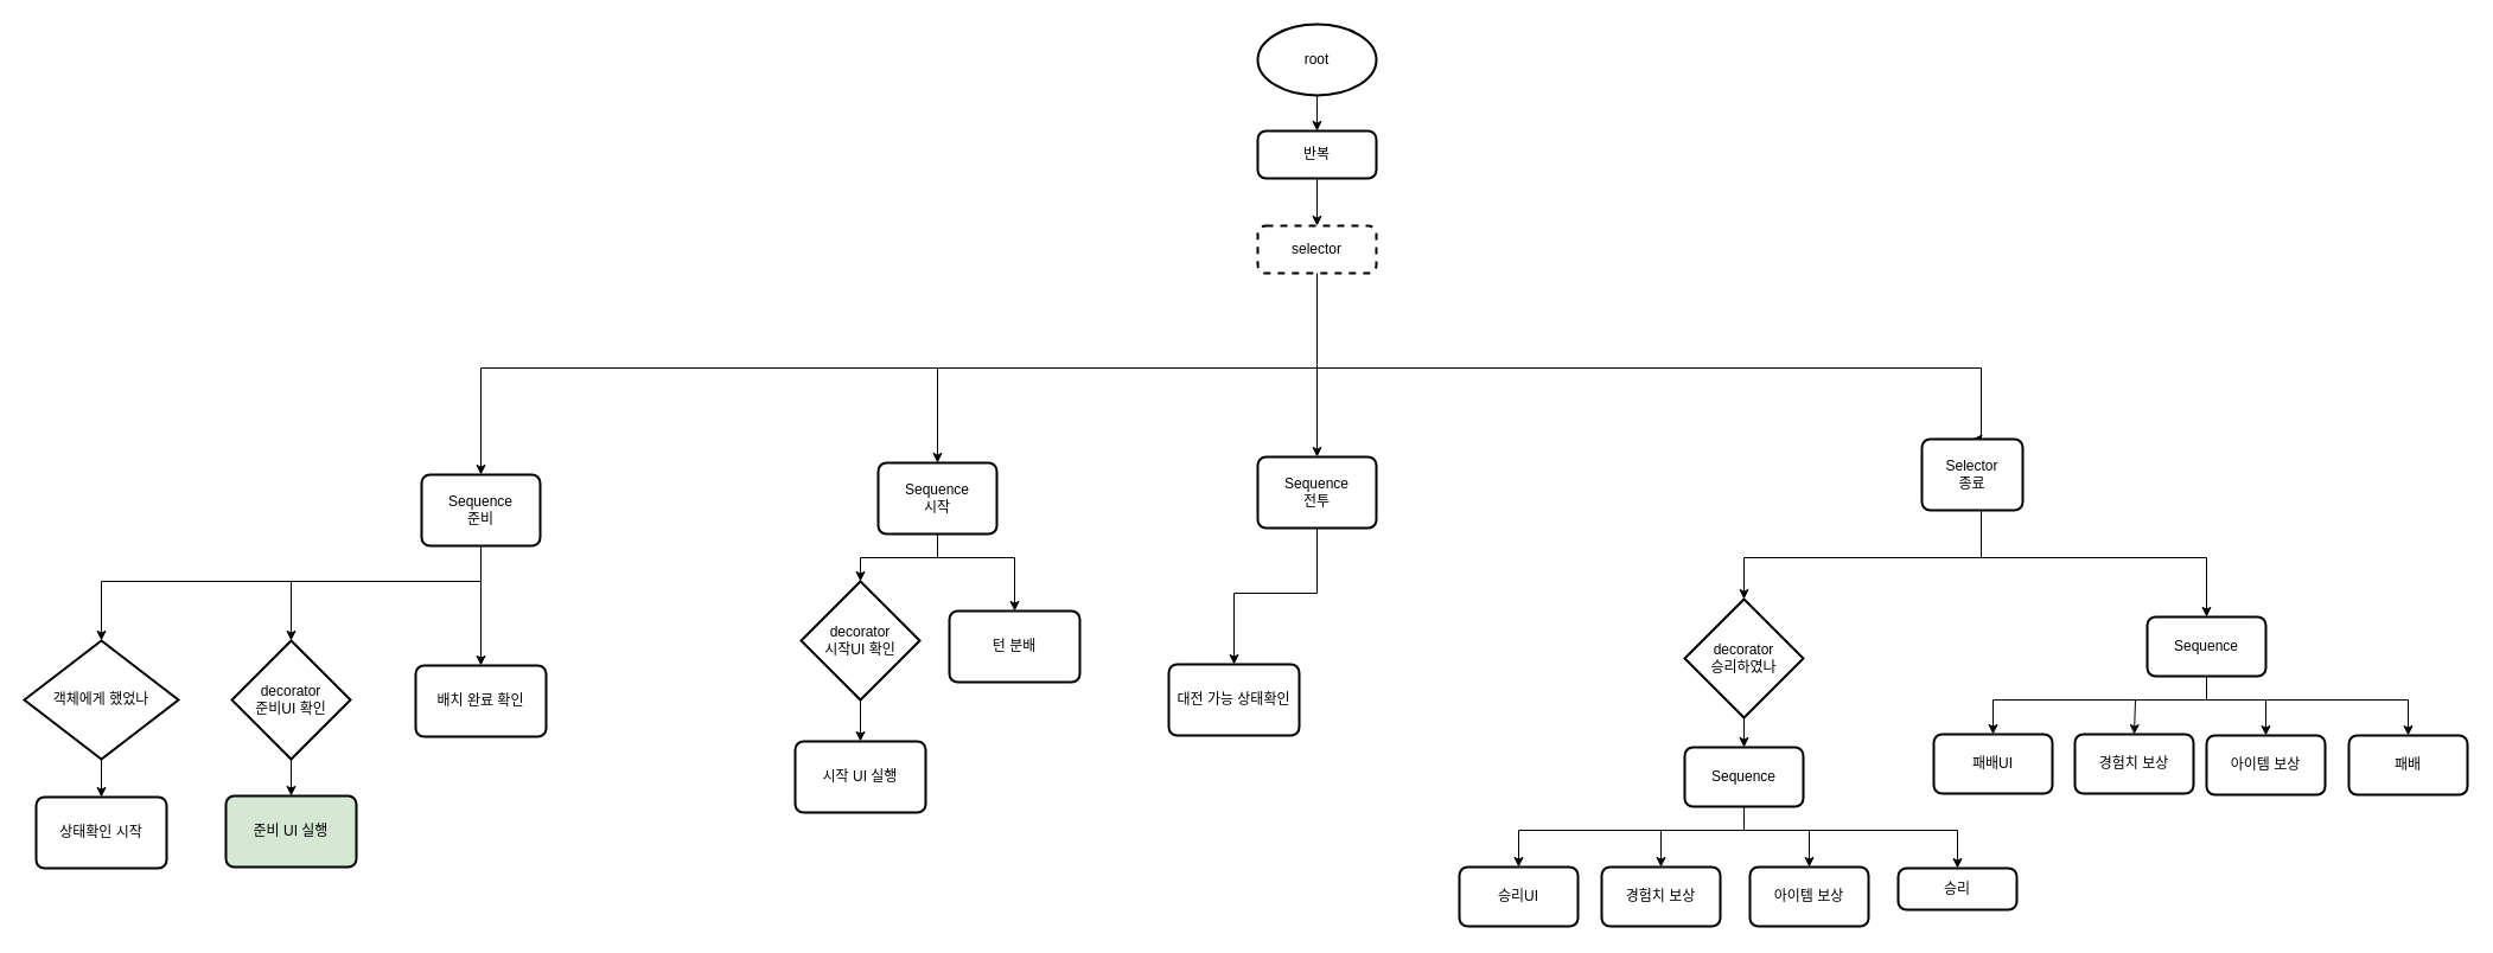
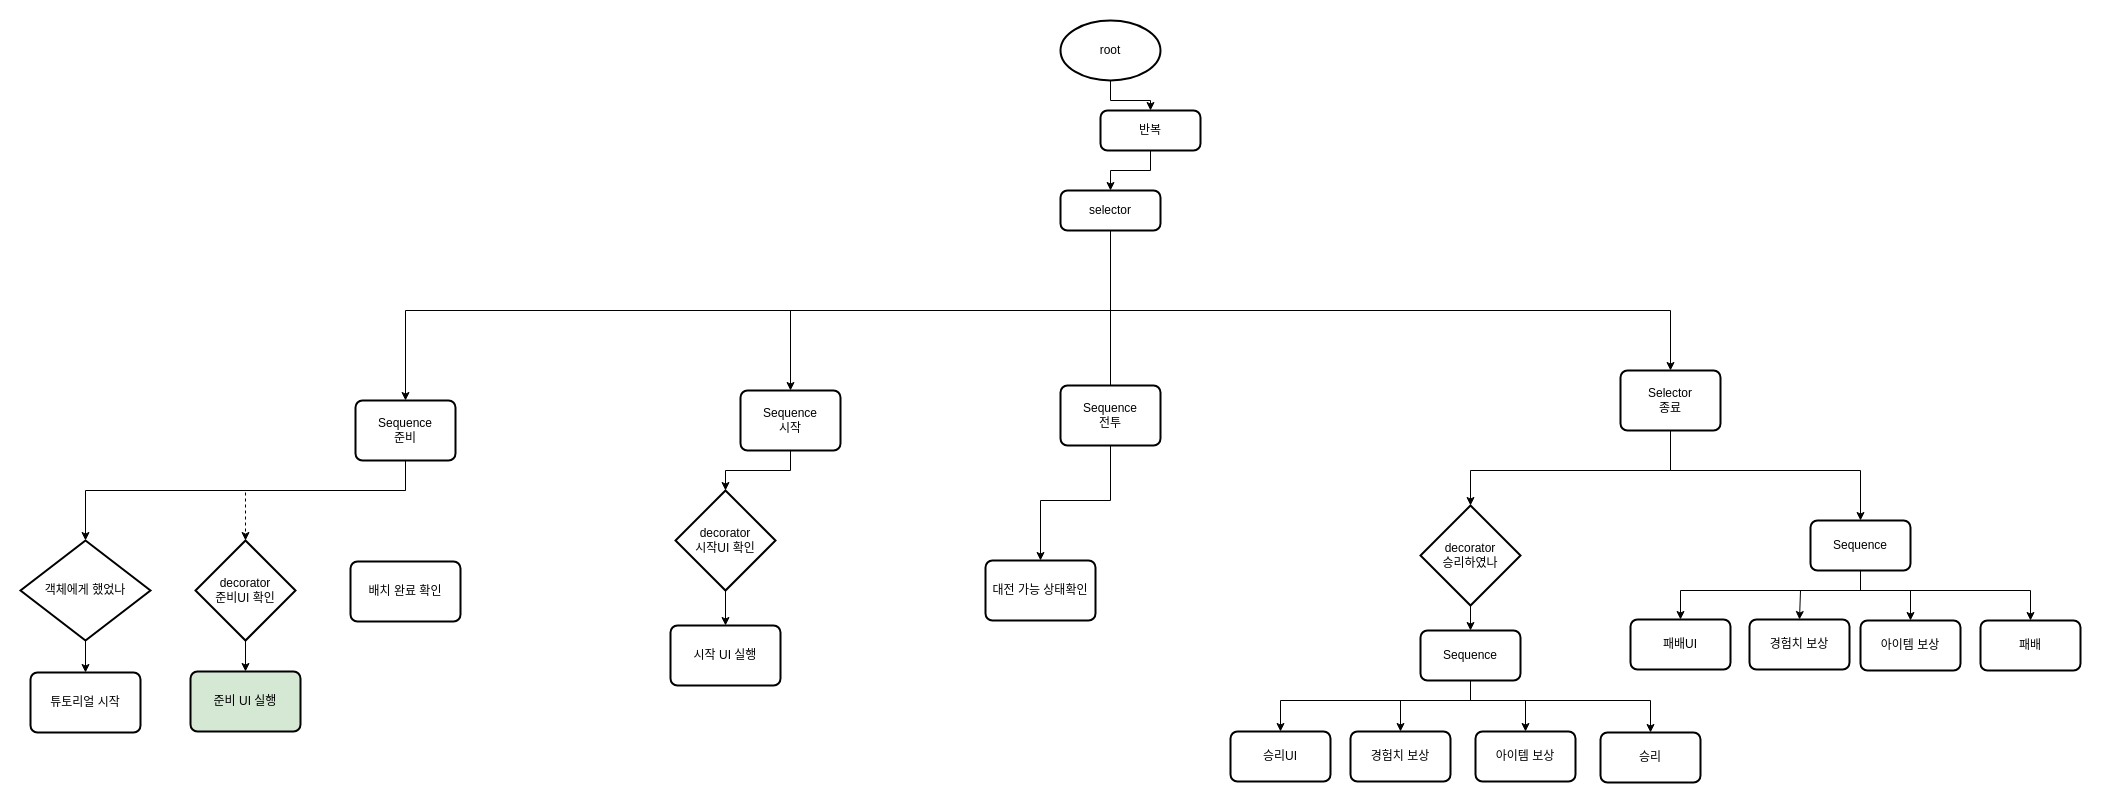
  <mxCell id="0" />
  <mxCell id="1" parent="0" />
  <mxCell id="2" style="edgeStyle=orthogonalEdgeStyle;rounded=0;orthogonalLoop=1;jettySize=auto;html=1;entryX=0.5;entryY=0;entryDx=0;entryDy=0;" parent="1" source="3" target="10" edge="1"><mxGeometry relative="1" as="geometry" /></mxCell>
  <mxCell id="3" value="root" style="strokeWidth=2;html=1;shape=mxgraph.flowchart.start_1;whiteSpace=wrap;" parent="1" vertex="1"><mxGeometry x="1060" y="20" width="100" height="60" as="geometry" /></mxCell>
- <mxCell id="4" style="edgeStyle=orthogonalEdgeStyle;rounded=0;orthogonalLoop=1;jettySize=auto;html=1;entryX=0.5;entryY=0;entryDx=0;entryDy=0;" parent="1" source="8" target="12" edge="1"><mxGeometry relative="1" as="geometry" /></mxCell>
+ <mxCell id="4" style="edgeStyle=orthogonalEdgeStyle;rounded=0;orthogonalLoop=1;jettySize=auto;html=1;entryX=0.5;entryY=0;entryDx=0;entryDy=0;endArrow=none;" parent="1" source="8" target="12" edge="1"><mxGeometry relative="1" as="geometry" /></mxCell>
  <mxCell id="5" style="edgeStyle=orthogonalEdgeStyle;rounded=0;orthogonalLoop=1;jettySize=auto;html=1;entryX=0.5;entryY=0;entryDx=0;entryDy=0;" parent="1" source="8" target="32" edge="1"><mxGeometry relative="1" as="geometry"><Array as="points"><mxPoint x="1110" y="310" /><mxPoint x="405" y="310" /></Array></mxGeometry></mxCell>
  <mxCell id="6" style="edgeStyle=orthogonalEdgeStyle;rounded=0;orthogonalLoop=1;jettySize=auto;html=1;entryX=0.5;entryY=0;entryDx=0;entryDy=0;" parent="1" source="8" target="22" edge="1"><mxGeometry relative="1" as="geometry"><Array as="points"><mxPoint x="1110" y="310" /><mxPoint x="1670" y="310" /></Array></mxGeometry></mxCell>
  <mxCell id="7" style="edgeStyle=orthogonalEdgeStyle;rounded=0;orthogonalLoop=1;jettySize=auto;html=1;entryX=0.5;entryY=0;entryDx=0;entryDy=0;" parent="1" source="8" target="16" edge="1"><mxGeometry relative="1" as="geometry"><Array as="points"><mxPoint x="1110" y="310" /><mxPoint x="790" y="310" /></Array></mxGeometry></mxCell>
- <mxCell id="8" value="selector" style="rounded=1;whiteSpace=wrap;html=1;absoluteArcSize=1;arcSize=14;strokeWidth=2;dashed=1;" parent="1" vertex="1"><mxGeometry x="1060" y="190" width="100" height="40" as="geometry" /></mxCell>
+ <mxCell id="8" value="selector" style="rounded=1;whiteSpace=wrap;html=1;absoluteArcSize=1;arcSize=14;strokeWidth=2;" parent="1" vertex="1"><mxGeometry x="1060" y="190" width="100" height="40" as="geometry" /></mxCell>
  <mxCell id="9" style="edgeStyle=orthogonalEdgeStyle;rounded=0;orthogonalLoop=1;jettySize=auto;html=1;entryX=0.5;entryY=0;entryDx=0;entryDy=0;" parent="1" source="10" target="8" edge="1"><mxGeometry relative="1" as="geometry" /></mxCell>
- <mxCell id="10" value="반복" style="rounded=1;whiteSpace=wrap;html=1;absoluteArcSize=1;arcSize=14;strokeWidth=2;" parent="1" vertex="1"><mxGeometry x="1060" y="110" width="100" height="40" as="geometry" /></mxCell>
+ <mxCell id="10" value="반복" style="rounded=1;whiteSpace=wrap;html=1;absoluteArcSize=1;arcSize=14;strokeWidth=2;" parent="1" vertex="1"><mxGeometry x="1100" y="110" width="100" height="40" as="geometry" /></mxCell>
  <mxCell id="11" style="edgeStyle=orthogonalEdgeStyle;rounded=0;orthogonalLoop=1;jettySize=auto;html=1;" parent="1" source="12" target="13" edge="1"><mxGeometry relative="1" as="geometry"><Array as="points"><mxPoint x="1110" y="500" /><mxPoint x="1040" y="500" /></Array></mxGeometry></mxCell>
  <mxCell id="12" value="Sequence&lt;br&gt;전투" style="rounded=1;whiteSpace=wrap;html=1;absoluteArcSize=1;arcSize=14;strokeWidth=2;" parent="1" vertex="1"><mxGeometry x="1060" y="385" width="100" height="60" as="geometry" /></mxCell>
  <mxCell id="13" value="대전 가능 상태확인" style="rounded=1;whiteSpace=wrap;html=1;absoluteArcSize=1;arcSize=14;strokeWidth=2;" parent="1" vertex="1"><mxGeometry x="985" y="560" width="110" height="60" as="geometry" /></mxCell>
  <mxCell id="14" style="edgeStyle=orthogonalEdgeStyle;rounded=0;orthogonalLoop=1;jettySize=auto;html=1;" parent="1" source="16" target="49" edge="1"><mxGeometry relative="1" as="geometry" /></mxCell>
- <mxCell id="15" style="edgeStyle=orthogonalEdgeStyle;rounded=0;orthogonalLoop=1;jettySize=auto;html=1;entryX=0.5;entryY=0;entryDx=0;entryDy=0;" parent="1" source="16" target="28" edge="1"><mxGeometry relative="1" as="geometry"><Array as="points"><mxPoint x="790" y="470" /><mxPoint x="855" y="470" /></Array></mxGeometry></mxCell>
  <mxCell id="16" value="Sequence&lt;br&gt;시작" style="rounded=1;whiteSpace=wrap;html=1;absoluteArcSize=1;arcSize=14;strokeWidth=2;" parent="1" vertex="1"><mxGeometry x="740" y="390" width="100" height="60" as="geometry" /></mxCell>
- <mxCell id="17" value="상태확인 시작" style="rounded=1;whiteSpace=wrap;html=1;absoluteArcSize=1;arcSize=14;strokeWidth=2;" parent="1" vertex="1"><mxGeometry x="30" y="672" width="110" height="60" as="geometry" /></mxCell>
+ <mxCell id="17" value="튜토리얼 시작" style="rounded=1;whiteSpace=wrap;html=1;absoluteArcSize=1;arcSize=14;strokeWidth=2;" parent="1" vertex="1"><mxGeometry x="30" y="672" width="110" height="60" as="geometry" /></mxCell>
  <mxCell id="18" style="edgeStyle=orthogonalEdgeStyle;rounded=0;orthogonalLoop=1;jettySize=auto;html=1;" parent="1" source="19" target="17" edge="1"><mxGeometry relative="1" as="geometry" /></mxCell>
  <mxCell id="19" value="객체에게 했었나" style="strokeWidth=2;html=1;shape=mxgraph.flowchart.decision;whiteSpace=wrap;" parent="1" vertex="1"><mxGeometry x="20" y="540" width="130" height="100" as="geometry" /></mxCell>
  <mxCell id="20" style="edgeStyle=orthogonalEdgeStyle;rounded=0;orthogonalLoop=1;jettySize=auto;html=1;entryX=0.5;entryY=0;entryDx=0;entryDy=0;entryPerimeter=0;" parent="1" source="22" target="24" edge="1"><mxGeometry relative="1" as="geometry"><Array as="points"><mxPoint x="1670" y="470" /><mxPoint x="1470" y="470" /></Array></mxGeometry></mxCell>
  <mxCell id="21" style="edgeStyle=orthogonalEdgeStyle;rounded=0;orthogonalLoop=1;jettySize=auto;html=1;entryX=0.5;entryY=0;entryDx=0;entryDy=0;" parent="1" source="22" target="42" edge="1"><mxGeometry relative="1" as="geometry"><Array as="points"><mxPoint x="1670" y="470" /><mxPoint x="1860" y="470" /></Array></mxGeometry></mxCell>
- <mxCell id="22" value="Selector&lt;br&gt;종료" style="rounded=1;whiteSpace=wrap;html=1;absoluteArcSize=1;arcSize=14;strokeWidth=2;" parent="1" vertex="1"><mxGeometry x="1620" y="370" width="85" height="60" as="geometry" /></mxCell>
+ <mxCell id="22" value="Selector&lt;br&gt;종료" style="rounded=1;whiteSpace=wrap;html=1;absoluteArcSize=1;arcSize=14;strokeWidth=2;" parent="1" vertex="1"><mxGeometry x="1620" y="370" width="100" height="60" as="geometry" /></mxCell>
  <mxCell id="23" style="edgeStyle=orthogonalEdgeStyle;rounded=0;orthogonalLoop=1;jettySize=auto;html=1;entryX=0.5;entryY=0;entryDx=0;entryDy=0;" parent="1" source="24" target="47" edge="1"><mxGeometry relative="1" as="geometry" /></mxCell>
  <mxCell id="24" value="decorator&lt;br&gt;승리하였나" style="strokeWidth=2;html=1;shape=mxgraph.flowchart.decision;whiteSpace=wrap;" parent="1" vertex="1"><mxGeometry x="1420" y="505" width="100" height="100" as="geometry" /></mxCell>
  <mxCell id="25" value="아이템 보상" style="rounded=1;whiteSpace=wrap;html=1;absoluteArcSize=1;arcSize=14;strokeWidth=2;" parent="1" vertex="1"><mxGeometry x="1475" y="731" width="100" height="50" as="geometry" /></mxCell>
  <mxCell id="26" value="경험치 보상" style="rounded=1;whiteSpace=wrap;html=1;absoluteArcSize=1;arcSize=14;strokeWidth=2;" parent="1" vertex="1"><mxGeometry x="1350" y="731" width="100" height="50" as="geometry" /></mxCell>
  <mxCell id="27" value="패배UI" style="rounded=1;whiteSpace=wrap;html=1;absoluteArcSize=1;arcSize=14;strokeWidth=2;" parent="1" vertex="1"><mxGeometry x="1630" y="619" width="100" height="50" as="geometry" /></mxCell>
- <mxCell id="28" value="턴 분배" style="rounded=1;whiteSpace=wrap;html=1;absoluteArcSize=1;arcSize=14;strokeWidth=2;" parent="1" vertex="1"><mxGeometry x="800" y="515" width="110" height="60" as="geometry" /></mxCell>
- <mxCell id="29" style="edgeStyle=orthogonalEdgeStyle;rounded=0;orthogonalLoop=1;jettySize=auto;html=1;entryX=0.5;entryY=0;entryDx=0;entryDy=0;" parent="1" source="32" target="35" edge="1"><mxGeometry relative="1" as="geometry" /></mxCell>
- <mxCell id="30" style="edgeStyle=orthogonalEdgeStyle;rounded=0;orthogonalLoop=1;jettySize=auto;html=1;entryX=0.5;entryY=0;entryDx=0;entryDy=0;entryPerimeter=0;" parent="1" source="32" target="51" edge="1"><mxGeometry relative="1" as="geometry"><Array as="points"><mxPoint x="405" y="490" /><mxPoint x="245" y="490" /></Array></mxGeometry></mxCell>
+ <mxCell id="30" style="edgeStyle=orthogonalEdgeStyle;rounded=0;orthogonalLoop=1;jettySize=auto;html=1;entryX=0.5;entryY=0;entryDx=0;entryDy=0;entryPerimeter=0;dashed=1;" parent="1" source="32" target="51" edge="1"><mxGeometry relative="1" as="geometry"><Array as="points"><mxPoint x="405" y="490" /><mxPoint x="245" y="490" /></Array></mxGeometry></mxCell>
  <mxCell id="31" style="edgeStyle=orthogonalEdgeStyle;rounded=0;orthogonalLoop=1;jettySize=auto;html=1;entryX=0.5;entryY=0;entryDx=0;entryDy=0;entryPerimeter=0;" parent="1" source="32" target="19" edge="1"><mxGeometry relative="1" as="geometry"><Array as="points"><mxPoint x="405" y="490" /><mxPoint x="85" y="490" /></Array></mxGeometry></mxCell>
  <mxCell id="32" value="Sequence&lt;br&gt;준비" style="rounded=1;whiteSpace=wrap;html=1;absoluteArcSize=1;arcSize=14;strokeWidth=2;" parent="1" vertex="1"><mxGeometry x="355" y="400" width="100" height="60" as="geometry" /></mxCell>
  <mxCell id="33" value="준비 UI 실행" style="rounded=1;whiteSpace=wrap;html=1;absoluteArcSize=1;arcSize=14;strokeWidth=2;fillColor=#d5e8d4;" parent="1" vertex="1"><mxGeometry x="190" y="671" width="110" height="60" as="geometry" /></mxCell>
  <mxCell id="34" value="시작 UI 실행" style="rounded=1;whiteSpace=wrap;html=1;absoluteArcSize=1;arcSize=14;strokeWidth=2;" parent="1" vertex="1"><mxGeometry x="670" y="625" width="110" height="60" as="geometry" /></mxCell>
  <mxCell id="35" value="배치 완료 확인" style="rounded=1;whiteSpace=wrap;html=1;absoluteArcSize=1;arcSize=14;strokeWidth=2;" parent="1" vertex="1"><mxGeometry x="350" y="561" width="110" height="60" as="geometry" /></mxCell>
  <mxCell id="36" value="승리UI" style="rounded=1;whiteSpace=wrap;html=1;absoluteArcSize=1;arcSize=14;strokeWidth=2;" parent="1" vertex="1"><mxGeometry x="1230" y="731" width="100" height="50" as="geometry" /></mxCell>
  <mxCell id="37" value="패배" style="rounded=1;whiteSpace=wrap;html=1;absoluteArcSize=1;arcSize=14;strokeWidth=2;" parent="1" vertex="1"><mxGeometry x="1980" y="620" width="100" height="50" as="geometry" /></mxCell>
  <mxCell id="38" style="edgeStyle=orthogonalEdgeStyle;rounded=0;orthogonalLoop=1;jettySize=auto;html=1;entryX=0.5;entryY=0;entryDx=0;entryDy=0;" parent="1" source="42" target="53" edge="1"><mxGeometry relative="1" as="geometry"><Array as="points"><mxPoint x="1860" y="590" /><mxPoint x="1800" y="590" /></Array></mxGeometry></mxCell>
  <mxCell id="39" style="edgeStyle=orthogonalEdgeStyle;rounded=0;orthogonalLoop=1;jettySize=auto;html=1;" parent="1" source="42" target="54" edge="1"><mxGeometry relative="1" as="geometry"><Array as="points"><mxPoint x="1860" y="590" /><mxPoint x="1910" y="590" /></Array></mxGeometry></mxCell>
  <mxCell id="40" style="edgeStyle=orthogonalEdgeStyle;rounded=0;orthogonalLoop=1;jettySize=auto;html=1;entryX=0.5;entryY=0;entryDx=0;entryDy=0;" parent="1" source="42" target="37" edge="1"><mxGeometry relative="1" as="geometry"><Array as="points"><mxPoint x="1860" y="590" /><mxPoint x="2030" y="590" /></Array></mxGeometry></mxCell>
  <mxCell id="41" style="edgeStyle=orthogonalEdgeStyle;rounded=0;orthogonalLoop=1;jettySize=auto;html=1;entryX=0.5;entryY=0;entryDx=0;entryDy=0;" parent="1" source="42" target="27" edge="1"><mxGeometry relative="1" as="geometry"><Array as="points"><mxPoint x="1860" y="590" /><mxPoint x="1680" y="590" /></Array></mxGeometry></mxCell>
  <mxCell id="42" value="Sequence" style="rounded=1;whiteSpace=wrap;html=1;absoluteArcSize=1;arcSize=14;strokeWidth=2;" parent="1" vertex="1"><mxGeometry x="1810" y="520" width="100" height="50" as="geometry" /></mxCell>
  <mxCell id="43" style="edgeStyle=orthogonalEdgeStyle;rounded=0;orthogonalLoop=1;jettySize=auto;html=1;entryX=0.5;entryY=0;entryDx=0;entryDy=0;" parent="1" source="47" target="36" edge="1"><mxGeometry relative="1" as="geometry"><Array as="points"><mxPoint x="1470" y="700" /><mxPoint x="1280" y="700" /></Array></mxGeometry></mxCell>
  <mxCell id="44" style="edgeStyle=orthogonalEdgeStyle;rounded=0;orthogonalLoop=1;jettySize=auto;html=1;" parent="1" source="47" target="26" edge="1"><mxGeometry relative="1" as="geometry"><Array as="points"><mxPoint x="1470" y="700" /><mxPoint x="1400" y="700" /></Array></mxGeometry></mxCell>
  <mxCell id="45" style="edgeStyle=orthogonalEdgeStyle;rounded=0;orthogonalLoop=1;jettySize=auto;html=1;entryX=0.5;entryY=0;entryDx=0;entryDy=0;" parent="1" source="47" target="25" edge="1"><mxGeometry relative="1" as="geometry"><Array as="points"><mxPoint x="1470" y="700" /><mxPoint x="1525" y="700" /></Array></mxGeometry></mxCell>
  <mxCell id="46" style="edgeStyle=orthogonalEdgeStyle;rounded=0;orthogonalLoop=1;jettySize=auto;html=1;entryX=0.5;entryY=0;entryDx=0;entryDy=0;" parent="1" source="47" target="52" edge="1"><mxGeometry relative="1" as="geometry"><Array as="points"><mxPoint x="1470" y="700" /><mxPoint x="1650" y="700" /></Array></mxGeometry></mxCell>
  <mxCell id="47" value="Sequence" style="rounded=1;whiteSpace=wrap;html=1;absoluteArcSize=1;arcSize=14;strokeWidth=2;" parent="1" vertex="1"><mxGeometry x="1420" y="630" width="100" height="50" as="geometry" /></mxCell>
  <mxCell id="48" style="edgeStyle=orthogonalEdgeStyle;rounded=0;orthogonalLoop=1;jettySize=auto;html=1;entryX=0.5;entryY=0;entryDx=0;entryDy=0;" parent="1" source="49" target="34" edge="1"><mxGeometry relative="1" as="geometry" /></mxCell>
  <mxCell id="49" value="decorator&lt;br&gt;시작UI 확인" style="strokeWidth=2;html=1;shape=mxgraph.flowchart.decision;whiteSpace=wrap;" parent="1" vertex="1"><mxGeometry x="675" y="490" width="100" height="100" as="geometry" /></mxCell>
  <mxCell id="50" style="edgeStyle=orthogonalEdgeStyle;rounded=0;orthogonalLoop=1;jettySize=auto;html=1;entryX=0.5;entryY=0;entryDx=0;entryDy=0;" parent="1" source="51" target="33" edge="1"><mxGeometry relative="1" as="geometry" /></mxCell>
  <mxCell id="51" value="decorator&lt;br&gt;준비UI 확인" style="strokeWidth=2;html=1;shape=mxgraph.flowchart.decision;whiteSpace=wrap;" parent="1" vertex="1"><mxGeometry x="195" y="540" width="100" height="100" as="geometry" /></mxCell>
- <mxCell id="52" value="승리" style="rounded=1;whiteSpace=wrap;html=1;absoluteArcSize=1;arcSize=14;strokeWidth=2;" parent="1" vertex="1"><mxGeometry x="1600" y="732" width="100" height="35" as="geometry" /></mxCell>
+ <mxCell id="52" value="승리" style="rounded=1;whiteSpace=wrap;html=1;absoluteArcSize=1;arcSize=14;strokeWidth=2;" parent="1" vertex="1"><mxGeometry x="1600" y="732" width="100" height="50" as="geometry" /></mxCell>
  <mxCell id="53" value="경험치 보상" style="rounded=1;whiteSpace=wrap;html=1;absoluteArcSize=1;arcSize=14;strokeWidth=2;" parent="1" vertex="1"><mxGeometry x="1749" y="619" width="100" height="50" as="geometry" /></mxCell>
  <mxCell id="54" value="아이템 보상" style="rounded=1;whiteSpace=wrap;html=1;absoluteArcSize=1;arcSize=14;strokeWidth=2;" parent="1" vertex="1"><mxGeometry x="1860" y="620" width="100" height="50" as="geometry" /></mxCell>
